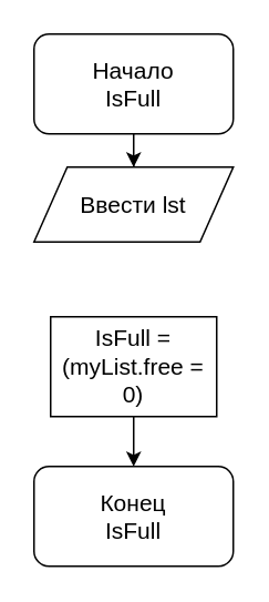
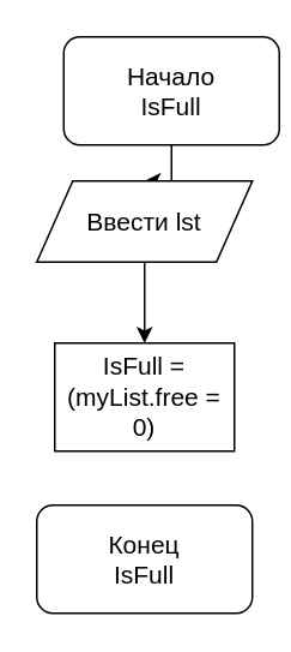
  <mxCell id="0" />
  <mxCell id="1" parent="0" />
  <mxCell id="2" style="edgeStyle=orthogonalEdgeStyle;rounded=0;orthogonalLoop=1;jettySize=auto;html=1;fontSize=14;" edge="1" parent="1" source="3" target="5"><mxGeometry relative="1" as="geometry"><mxPoint x="80" y="120" as="targetPoint" /></mxGeometry></mxCell>
- <mxCell id="3" value="Начало&lt;br&gt;&lt;div&gt;&lt;div&gt;IsFull&lt;/div&gt;&lt;/div&gt;" style="rounded=1;whiteSpace=wrap;html=1;fontSize=14;" vertex="1" parent="1"><mxGeometry x="20" y="20" width="120" height="60" as="geometry" /></mxCell>
+ <mxCell id="3" value="Начало&lt;br&gt;&lt;div&gt;&lt;div&gt;IsFull&lt;/div&gt;&lt;/div&gt;" style="rounded=1;whiteSpace=wrap;html=1;fontSize=14;" vertex="1" parent="1"><mxGeometry x="35" y="20" width="120" height="60" as="geometry" /></mxCell>
+ <mxCell id="4" style="edgeStyle=orthogonalEdgeStyle;rounded=0;orthogonalLoop=1;jettySize=auto;html=1;fontSize=14;" edge="1" parent="1" source="5" target="7"><mxGeometry relative="1" as="geometry"><mxPoint x="80" y="200" as="targetPoint" /></mxGeometry></mxCell>
  <mxCell id="5" value="Ввести lst" style="shape=parallelogram;perimeter=parallelogramPerimeter;whiteSpace=wrap;html=1;fixedSize=1;fontSize=14;" vertex="1" parent="1"><mxGeometry x="20" y="100" width="120" height="45" as="geometry" /></mxCell>
- <mxCell id="6" style="edgeStyle=orthogonalEdgeStyle;rounded=0;orthogonalLoop=1;jettySize=auto;html=1;fontSize=14;" edge="1" parent="1" source="7" target="8"><mxGeometry relative="1" as="geometry"><mxPoint x="80" y="280" as="targetPoint" /></mxGeometry></mxCell>
  <mxCell id="7" value="IsFull = (myList.free = 0)" style="rounded=0;whiteSpace=wrap;html=1;fontSize=14;" vertex="1" parent="1"><mxGeometry x="30" y="190" width="100" height="60" as="geometry" /></mxCell>
  <mxCell id="8" value="Конец&lt;div&gt;IsFull&lt;/div&gt;" style="rounded=1;whiteSpace=wrap;html=1;fontSize=14;" vertex="1" parent="1"><mxGeometry x="20" y="280" width="120" height="60" as="geometry" /></mxCell>
